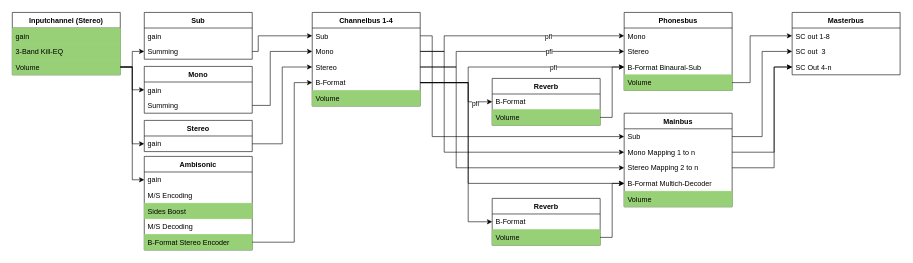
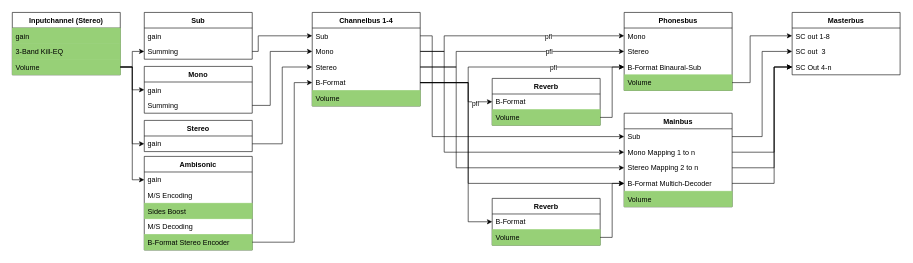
  <mxCell id="0" />
  <mxCell id="1" parent="0" />
  <mxCell id="2" value="Inputchannel (Stereo)" style="swimlane;fontStyle=1;align=center;verticalAlign=top;childLayout=stackLayout;horizontal=1;startSize=26;horizontalStack=0;resizeParent=1;resizeParentMax=0;resizeLast=0;collapsible=1;marginBottom=0;" vertex="1" parent="1"><mxGeometry x="20" y="20" width="180" height="104" as="geometry" /></mxCell>
  <mxCell id="3" value="gain" style="text;strokeColor=#97D077;fillColor=#97D077;align=left;verticalAlign=top;spacingLeft=4;spacingRight=4;overflow=hidden;rotatable=0;points=[[0,0.5],[1,0.5]];portConstraint=eastwest;" vertex="1" parent="2"><mxGeometry y="26" width="180" height="26" as="geometry" /></mxCell>
  <mxCell id="4" value="3-Band Kill-EQ" style="text;strokeColor=#97D077;fillColor=#97D077;align=left;verticalAlign=top;spacingLeft=4;spacingRight=4;overflow=hidden;rotatable=0;points=[[0,0.5],[1,0.5]];portConstraint=eastwest;" vertex="1" parent="2"><mxGeometry y="52" width="180" height="26" as="geometry" /></mxCell>
  <mxCell id="5" value="Volume" style="text;strokeColor=#97D077;fillColor=#97D077;align=left;verticalAlign=top;spacingLeft=4;spacingRight=4;overflow=hidden;rotatable=0;points=[[0,0.5],[1,0.5]];portConstraint=eastwest;" vertex="1" parent="2"><mxGeometry y="78" width="180" height="26" as="geometry" /></mxCell>
  <mxCell id="6" value="Mono" style="swimlane;fontStyle=1;align=center;verticalAlign=top;childLayout=stackLayout;horizontal=1;startSize=26;horizontalStack=0;resizeParent=1;resizeParentMax=0;resizeLast=0;collapsible=1;marginBottom=0;" vertex="1" parent="1"><mxGeometry x="240" y="110" width="180" height="78" as="geometry" /></mxCell>
  <mxCell id="7" value="gain" style="text;strokeColor=none;fillColor=none;align=left;verticalAlign=top;spacingLeft=4;spacingRight=4;overflow=hidden;rotatable=0;points=[[0,0.5],[1,0.5]];portConstraint=eastwest;" vertex="1" parent="6"><mxGeometry y="26" width="180" height="26" as="geometry" /></mxCell>
  <mxCell id="8" value="Summing" style="text;strokeColor=none;fillColor=none;align=left;verticalAlign=top;spacingLeft=4;spacingRight=4;overflow=hidden;rotatable=0;points=[[0,0.5],[1,0.5]];portConstraint=eastwest;" vertex="1" parent="6"><mxGeometry y="52" width="180" height="26" as="geometry" /></mxCell>
  <mxCell id="9" value="" style="edgeStyle=orthogonalEdgeStyle;rounded=0;orthogonalLoop=1;jettySize=auto;html=1;entryX=0;entryY=0.5;entryDx=0;entryDy=0;" edge="1" parent="1" source="5" target="7"><mxGeometry relative="1" as="geometry" /></mxCell>
  <mxCell id="10" value="Stereo" style="swimlane;fontStyle=1;align=center;verticalAlign=top;childLayout=stackLayout;horizontal=1;startSize=26;horizontalStack=0;resizeParent=1;resizeParentMax=0;resizeLast=0;collapsible=1;marginBottom=0;" vertex="1" parent="1"><mxGeometry x="240" y="200" width="180" height="52" as="geometry" /></mxCell>
  <mxCell id="11" value="gain" style="text;strokeColor=none;fillColor=none;align=left;verticalAlign=top;spacingLeft=4;spacingRight=4;overflow=hidden;rotatable=0;points=[[0,0.5],[1,0.5]];portConstraint=eastwest;" vertex="1" parent="10"><mxGeometry y="26" width="180" height="26" as="geometry" /></mxCell>
  <mxCell id="12" style="edgeStyle=orthogonalEdgeStyle;rounded=0;orthogonalLoop=1;jettySize=auto;html=1;entryX=0;entryY=0.5;entryDx=0;entryDy=0;" edge="1" parent="1" source="5" target="11"><mxGeometry relative="1" as="geometry" /></mxCell>
  <mxCell id="13" value="Ambisonic" style="swimlane;fontStyle=1;align=center;verticalAlign=top;childLayout=stackLayout;horizontal=1;startSize=26;horizontalStack=0;resizeParent=1;resizeParentMax=0;resizeLast=0;collapsible=1;marginBottom=0;" vertex="1" parent="1"><mxGeometry x="240" y="260" width="180" height="156" as="geometry" /></mxCell>
  <mxCell id="14" value="gain" style="text;strokeColor=none;fillColor=none;align=left;verticalAlign=top;spacingLeft=4;spacingRight=4;overflow=hidden;rotatable=0;points=[[0,0.5],[1,0.5]];portConstraint=eastwest;" vertex="1" parent="13"><mxGeometry y="26" width="180" height="26" as="geometry" /></mxCell>
  <mxCell id="15" value="M/S Encoding" style="text;strokeColor=none;fillColor=none;align=left;verticalAlign=top;spacingLeft=4;spacingRight=4;overflow=hidden;rotatable=0;points=[[0,0.5],[1,0.5]];portConstraint=eastwest;" vertex="1" parent="13"><mxGeometry y="52" width="180" height="26" as="geometry" /></mxCell>
  <mxCell id="16" value="Sides Boost" style="text;strokeColor=#97D077;fillColor=#97D077;align=left;verticalAlign=top;spacingLeft=4;spacingRight=4;overflow=hidden;rotatable=0;points=[[0,0.5],[1,0.5]];portConstraint=eastwest;" vertex="1" parent="13"><mxGeometry y="78" width="180" height="26" as="geometry" /></mxCell>
  <mxCell id="17" value="M/S Decoding" style="text;strokeColor=none;fillColor=none;align=left;verticalAlign=top;spacingLeft=4;spacingRight=4;overflow=hidden;rotatable=0;points=[[0,0.5],[1,0.5]];portConstraint=eastwest;" vertex="1" parent="13"><mxGeometry y="104" width="180" height="26" as="geometry" /></mxCell>
  <mxCell id="18" value="B-Format Stereo Encoder" style="text;strokeColor=#97D077;fillColor=#97D077;align=left;verticalAlign=top;spacingLeft=4;spacingRight=4;overflow=hidden;rotatable=0;points=[[0,0.5],[1,0.5]];portConstraint=eastwest;" vertex="1" parent="13"><mxGeometry y="130" width="180" height="26" as="geometry" /></mxCell>
  <mxCell id="19" style="edgeStyle=orthogonalEdgeStyle;rounded=0;orthogonalLoop=1;jettySize=auto;html=1;entryX=0;entryY=0.5;entryDx=0;entryDy=0;" edge="1" parent="1" source="5" target="14"><mxGeometry relative="1" as="geometry" /></mxCell>
  <mxCell id="20" value="Channelbus 1-4" style="swimlane;fontStyle=1;align=center;verticalAlign=top;childLayout=stackLayout;horizontal=1;startSize=26;horizontalStack=0;resizeParent=1;resizeParentMax=0;resizeLast=0;collapsible=1;marginBottom=0;" vertex="1" parent="1"><mxGeometry x="520" y="20" width="180" height="156" as="geometry" /></mxCell>
  <mxCell id="21" value="Sub" style="text;strokeColor=none;fillColor=none;align=left;verticalAlign=top;spacingLeft=4;spacingRight=4;overflow=hidden;rotatable=0;points=[[0,0.5],[1,0.5]];portConstraint=eastwest;" vertex="1" parent="20"><mxGeometry y="26" width="180" height="26" as="geometry" /></mxCell>
  <mxCell id="22" value="Mono" style="text;strokeColor=none;fillColor=none;align=left;verticalAlign=top;spacingLeft=4;spacingRight=4;overflow=hidden;rotatable=0;points=[[0,0.5],[1,0.5]];portConstraint=eastwest;" vertex="1" parent="20"><mxGeometry y="52" width="180" height="26" as="geometry" /></mxCell>
  <mxCell id="23" value="Stereo" style="text;strokeColor=none;fillColor=none;align=left;verticalAlign=top;spacingLeft=4;spacingRight=4;overflow=hidden;rotatable=0;points=[[0,0.5],[1,0.5]];portConstraint=eastwest;" vertex="1" parent="20"><mxGeometry y="78" width="180" height="26" as="geometry" /></mxCell>
  <mxCell id="24" value="B-Format" style="text;strokeColor=none;fillColor=none;align=left;verticalAlign=top;spacingLeft=4;spacingRight=4;overflow=hidden;rotatable=0;points=[[0,0.5],[1,0.5]];portConstraint=eastwest;" vertex="1" parent="20"><mxGeometry y="104" width="180" height="26" as="geometry" /></mxCell>
  <mxCell id="25" value="Volume" style="text;strokeColor=#97D077;fillColor=#97D077;align=left;verticalAlign=top;spacingLeft=4;spacingRight=4;overflow=hidden;rotatable=0;points=[[0,0.5],[1,0.5]];portConstraint=eastwest;" vertex="1" parent="20"><mxGeometry y="130" width="180" height="26" as="geometry" /></mxCell>
  <mxCell id="26" value="Sub" style="swimlane;fontStyle=1;align=center;verticalAlign=top;childLayout=stackLayout;horizontal=1;startSize=26;horizontalStack=0;resizeParent=1;resizeParentMax=0;resizeLast=0;collapsible=1;marginBottom=0;" vertex="1" parent="1"><mxGeometry x="240" y="20" width="180" height="78" as="geometry" /></mxCell>
  <mxCell id="27" value="gain" style="text;strokeColor=none;fillColor=none;align=left;verticalAlign=top;spacingLeft=4;spacingRight=4;overflow=hidden;rotatable=0;points=[[0,0.5],[1,0.5]];portConstraint=eastwest;" vertex="1" parent="26"><mxGeometry y="26" width="180" height="26" as="geometry" /></mxCell>
  <mxCell id="28" value="Summing" style="text;strokeColor=none;fillColor=none;align=left;verticalAlign=top;spacingLeft=4;spacingRight=4;overflow=hidden;rotatable=0;points=[[0,0.5],[1,0.5]];portConstraint=eastwest;" vertex="1" parent="26"><mxGeometry y="52" width="180" height="26" as="geometry" /></mxCell>
  <mxCell id="29" style="edgeStyle=orthogonalEdgeStyle;rounded=0;orthogonalLoop=1;jettySize=auto;html=1;entryX=0;entryY=0.5;entryDx=0;entryDy=0;" edge="1" parent="1" source="5" target="28"><mxGeometry relative="1" as="geometry" /></mxCell>
  <mxCell id="30" style="edgeStyle=orthogonalEdgeStyle;rounded=0;orthogonalLoop=1;jettySize=auto;html=1;" edge="1" parent="1" source="28" target="21"><mxGeometry relative="1" as="geometry"><Array as="points"><mxPoint x="430" y="85" /><mxPoint x="430" y="59" /></Array></mxGeometry></mxCell>
  <mxCell id="31" style="edgeStyle=orthogonalEdgeStyle;rounded=0;orthogonalLoop=1;jettySize=auto;html=1;" edge="1" parent="1" source="8" target="22"><mxGeometry relative="1" as="geometry"><Array as="points"><mxPoint x="450" y="175" /><mxPoint x="450" y="85" /></Array></mxGeometry></mxCell>
  <mxCell id="32" style="edgeStyle=orthogonalEdgeStyle;rounded=0;orthogonalLoop=1;jettySize=auto;html=1;" edge="1" parent="1" source="11" target="23"><mxGeometry relative="1" as="geometry" /></mxCell>
  <mxCell id="33" style="edgeStyle=orthogonalEdgeStyle;rounded=0;orthogonalLoop=1;jettySize=auto;html=1;" edge="1" parent="1" source="18" target="24"><mxGeometry relative="1" as="geometry"><Array as="points"><mxPoint x="490" y="403" /><mxPoint x="490" y="137" /></Array></mxGeometry></mxCell>
  <mxCell id="34" value="Phonesbus" style="swimlane;fontStyle=1;align=center;verticalAlign=top;childLayout=stackLayout;horizontal=1;startSize=26;horizontalStack=0;resizeParent=1;resizeParentMax=0;resizeLast=0;collapsible=1;marginBottom=0;" vertex="1" parent="1"><mxGeometry x="1040" y="20" width="180" height="130" as="geometry" /></mxCell>
  <mxCell id="35" value="Mono" style="text;strokeColor=none;fillColor=none;align=left;verticalAlign=top;spacingLeft=4;spacingRight=4;overflow=hidden;rotatable=0;points=[[0,0.5],[1,0.5]];portConstraint=eastwest;" vertex="1" parent="34"><mxGeometry y="26" width="180" height="26" as="geometry" /></mxCell>
  <mxCell id="36" value="Stereo" style="text;strokeColor=none;fillColor=none;align=left;verticalAlign=top;spacingLeft=4;spacingRight=4;overflow=hidden;rotatable=0;points=[[0,0.5],[1,0.5]];portConstraint=eastwest;" vertex="1" parent="34"><mxGeometry y="52" width="180" height="26" as="geometry" /></mxCell>
  <mxCell id="37" value="B-Format Binaural-Sub" style="text;strokeColor=none;fillColor=none;align=left;verticalAlign=top;spacingLeft=4;spacingRight=4;overflow=hidden;rotatable=0;points=[[0,0.5],[1,0.5]];portConstraint=eastwest;" vertex="1" parent="34"><mxGeometry y="78" width="180" height="26" as="geometry" /></mxCell>
  <mxCell id="38" value="Volume" style="text;strokeColor=#97D077;fillColor=#97D077;align=left;verticalAlign=top;spacingLeft=4;spacingRight=4;overflow=hidden;rotatable=0;points=[[0,0.5],[1,0.5]];portConstraint=eastwest;" vertex="1" parent="34"><mxGeometry y="104" width="180" height="26" as="geometry" /></mxCell>
  <mxCell id="39" value="Mainbus" style="swimlane;fontStyle=1;align=center;verticalAlign=top;childLayout=stackLayout;horizontal=1;startSize=26;horizontalStack=0;resizeParent=1;resizeParentMax=0;resizeLast=0;collapsible=1;marginBottom=0;" vertex="1" parent="1"><mxGeometry x="1040" y="188" width="180" height="156" as="geometry" /></mxCell>
  <mxCell id="40" value="Sub" style="text;strokeColor=none;fillColor=none;align=left;verticalAlign=top;spacingLeft=4;spacingRight=4;overflow=hidden;rotatable=0;points=[[0,0.5],[1,0.5]];portConstraint=eastwest;" vertex="1" parent="39"><mxGeometry y="26" width="180" height="26" as="geometry" /></mxCell>
  <mxCell id="41" value="Mono Mapping 1 to n" style="text;strokeColor=none;fillColor=none;align=left;verticalAlign=top;spacingLeft=4;spacingRight=4;overflow=hidden;rotatable=0;points=[[0,0.5],[1,0.5]];portConstraint=eastwest;" vertex="1" parent="39"><mxGeometry y="52" width="180" height="26" as="geometry" /></mxCell>
  <mxCell id="42" value="Stereo Mapping 2 to n" style="text;strokeColor=none;fillColor=none;align=left;verticalAlign=top;spacingLeft=4;spacingRight=4;overflow=hidden;rotatable=0;points=[[0,0.5],[1,0.5]];portConstraint=eastwest;" vertex="1" parent="39"><mxGeometry y="78" width="180" height="26" as="geometry" /></mxCell>
  <mxCell id="43" value="B-Format Multich-Decoder" style="text;strokeColor=none;fillColor=none;align=left;verticalAlign=top;spacingLeft=4;spacingRight=4;overflow=hidden;rotatable=0;points=[[0,0.5],[1,0.5]];portConstraint=eastwest;" vertex="1" parent="39"><mxGeometry y="104" width="180" height="26" as="geometry" /></mxCell>
  <mxCell id="44" value="Volume" style="text;strokeColor=#97D077;fillColor=#97D077;align=left;verticalAlign=top;spacingLeft=4;spacingRight=4;overflow=hidden;rotatable=0;points=[[0,0.5],[1,0.5]];portConstraint=eastwest;" vertex="1" parent="39"><mxGeometry y="130" width="180" height="26" as="geometry" /></mxCell>
  <mxCell id="45" value="Masterbus" style="swimlane;fontStyle=1;align=center;verticalAlign=top;childLayout=stackLayout;horizontal=1;startSize=26;horizontalStack=0;resizeParent=1;resizeParentMax=0;resizeLast=0;collapsible=1;marginBottom=0;" vertex="1" parent="1"><mxGeometry x="1320" y="20" width="180" height="104" as="geometry" /></mxCell>
  <mxCell id="46" value="SC out 1-8" style="text;strokeColor=none;fillColor=none;align=left;verticalAlign=top;spacingLeft=4;spacingRight=4;overflow=hidden;rotatable=0;points=[[0,0.5],[1,0.5]];portConstraint=eastwest;" vertex="1" parent="45"><mxGeometry y="26" width="180" height="26" as="geometry" /></mxCell>
  <mxCell id="47" value="SC out  3" style="text;strokeColor=none;fillColor=none;align=left;verticalAlign=top;spacingLeft=4;spacingRight=4;overflow=hidden;rotatable=0;points=[[0,0.5],[1,0.5]];portConstraint=eastwest;" vertex="1" parent="45"><mxGeometry y="52" width="180" height="26" as="geometry" /></mxCell>
  <mxCell id="48" value="SC Out 4-n" style="text;strokeColor=none;fillColor=none;align=left;verticalAlign=top;spacingLeft=4;spacingRight=4;overflow=hidden;rotatable=0;points=[[0,0.5],[1,0.5]];portConstraint=eastwest;" vertex="1" parent="45"><mxGeometry y="78" width="180" height="26" as="geometry" /></mxCell>
  <mxCell id="49" style="edgeStyle=orthogonalEdgeStyle;rounded=0;orthogonalLoop=1;jettySize=auto;html=1;" edge="1" parent="1" source="22" target="35"><mxGeometry relative="1" as="geometry"><Array as="points"><mxPoint x="740" y="85" /><mxPoint x="740" y="59" /></Array></mxGeometry></mxCell>
  <mxCell id="50" value="pfl" style="edgeLabel;html=1;align=center;verticalAlign=middle;resizable=0;points=[];" vertex="1" connectable="0" parent="49"><mxGeometry x="0.306" relative="1" as="geometry"><mxPoint as="offset" /></mxGeometry></mxCell>
  <mxCell id="51" style="edgeStyle=orthogonalEdgeStyle;rounded=0;orthogonalLoop=1;jettySize=auto;html=1;" edge="1" parent="1" source="23" target="36"><mxGeometry relative="1" as="geometry"><Array as="points"><mxPoint x="760" y="111" /><mxPoint x="760" y="85" /></Array></mxGeometry></mxCell>
  <mxCell id="52" value="pfl" style="edgeLabel;html=1;align=center;verticalAlign=middle;resizable=0;points=[];" vertex="1" connectable="0" parent="51"><mxGeometry x="0.311" relative="1" as="geometry"><mxPoint as="offset" /></mxGeometry></mxCell>
  <mxCell id="53" style="edgeStyle=orthogonalEdgeStyle;rounded=0;orthogonalLoop=1;jettySize=auto;html=1;" edge="1" parent="1" source="24" target="37"><mxGeometry relative="1" as="geometry"><Array as="points"><mxPoint x="780" y="137" /><mxPoint x="780" y="111" /></Array></mxGeometry></mxCell>
  <mxCell id="54" value="pfl" style="edgeLabel;html=1;align=center;verticalAlign=middle;resizable=0;points=[];" vertex="1" connectable="0" parent="53"><mxGeometry x="0.35" y="-1" relative="1" as="geometry"><mxPoint as="offset" /></mxGeometry></mxCell>
  <mxCell id="55" style="edgeStyle=orthogonalEdgeStyle;rounded=0;orthogonalLoop=1;jettySize=auto;html=1;" edge="1" parent="1" source="22" target="41"><mxGeometry relative="1" as="geometry"><Array as="points"><mxPoint x="740" y="85" /><mxPoint x="740" y="253" /></Array></mxGeometry></mxCell>
  <mxCell id="56" style="edgeStyle=orthogonalEdgeStyle;rounded=0;orthogonalLoop=1;jettySize=auto;html=1;" edge="1" parent="1" source="21" target="40"><mxGeometry relative="1" as="geometry"><Array as="points"><mxPoint x="720" y="59" /><mxPoint x="720" y="227" /></Array></mxGeometry></mxCell>
  <mxCell id="57" style="edgeStyle=orthogonalEdgeStyle;rounded=0;orthogonalLoop=1;jettySize=auto;html=1;" edge="1" parent="1" source="23" target="42"><mxGeometry relative="1" as="geometry"><Array as="points"><mxPoint x="760" y="111" /><mxPoint x="760" y="279" /></Array></mxGeometry></mxCell>
  <mxCell id="58" style="edgeStyle=orthogonalEdgeStyle;rounded=0;orthogonalLoop=1;jettySize=auto;html=1;" edge="1" parent="1" source="24" target="43"><mxGeometry relative="1" as="geometry"><Array as="points"><mxPoint x="780" y="137" /><mxPoint x="780" y="305" /></Array></mxGeometry></mxCell>
  <mxCell id="59" value="Reverb" style="swimlane;fontStyle=1;align=center;verticalAlign=top;childLayout=stackLayout;horizontal=1;startSize=26;horizontalStack=0;resizeParent=1;resizeParentMax=0;resizeLast=0;collapsible=1;marginBottom=0;" vertex="1" parent="1"><mxGeometry x="820" y="330" width="180" height="78" as="geometry" /></mxCell>
  <mxCell id="60" value="B-Format" style="text;strokeColor=none;fillColor=none;align=left;verticalAlign=top;spacingLeft=4;spacingRight=4;overflow=hidden;rotatable=0;points=[[0,0.5],[1,0.5]];portConstraint=eastwest;" vertex="1" parent="59"><mxGeometry y="26" width="180" height="26" as="geometry" /></mxCell>
  <mxCell id="61" value="Volume" style="text;strokeColor=#97D077;fillColor=#97D077;align=left;verticalAlign=top;spacingLeft=4;spacingRight=4;overflow=hidden;rotatable=0;points=[[0,0.5],[1,0.5]];portConstraint=eastwest;" vertex="1" parent="59"><mxGeometry y="52" width="180" height="26" as="geometry" /></mxCell>
  <mxCell id="62" value="Reverb" style="swimlane;fontStyle=1;align=center;verticalAlign=top;childLayout=stackLayout;horizontal=1;startSize=26;horizontalStack=0;resizeParent=1;resizeParentMax=0;resizeLast=0;collapsible=1;marginBottom=0;" vertex="1" parent="1"><mxGeometry x="820" y="130" width="180" height="78" as="geometry" /></mxCell>
  <mxCell id="63" value="B-Format" style="text;strokeColor=none;fillColor=none;align=left;verticalAlign=top;spacingLeft=4;spacingRight=4;overflow=hidden;rotatable=0;points=[[0,0.5],[1,0.5]];portConstraint=eastwest;" vertex="1" parent="62"><mxGeometry y="26" width="180" height="26" as="geometry" /></mxCell>
  <mxCell id="64" value="Volume" style="text;strokeColor=#97D077;fillColor=#97D077;align=left;verticalAlign=top;spacingLeft=4;spacingRight=4;overflow=hidden;rotatable=0;points=[[0,0.5],[1,0.5]];portConstraint=eastwest;" vertex="1" parent="62"><mxGeometry y="52" width="180" height="26" as="geometry" /></mxCell>
  <mxCell id="65" style="edgeStyle=orthogonalEdgeStyle;rounded=0;orthogonalLoop=1;jettySize=auto;html=1;" edge="1" parent="1" source="24" target="60"><mxGeometry relative="1" as="geometry"><Array as="points"><mxPoint x="780" y="137" /><mxPoint x="780" y="369" /></Array></mxGeometry></mxCell>
  <mxCell id="66" style="edgeStyle=orthogonalEdgeStyle;rounded=0;orthogonalLoop=1;jettySize=auto;html=1;" edge="1" parent="1" source="64" target="37"><mxGeometry relative="1" as="geometry" /></mxCell>
  <mxCell id="67" style="edgeStyle=orthogonalEdgeStyle;rounded=0;orthogonalLoop=1;jettySize=auto;html=1;" edge="1" parent="1" source="24" target="63"><mxGeometry relative="1" as="geometry"><Array as="points"><mxPoint x="780" y="137" /><mxPoint x="780" y="169" /></Array></mxGeometry></mxCell>
  <mxCell id="68" value="pfl" style="edgeLabel;html=1;align=center;verticalAlign=middle;resizable=0;points=[];" vertex="1" connectable="0" parent="67"><mxGeometry x="0.618" y="-3" relative="1" as="geometry"><mxPoint as="offset" /></mxGeometry></mxCell>
  <mxCell id="69" style="edgeStyle=orthogonalEdgeStyle;rounded=0;orthogonalLoop=1;jettySize=auto;html=1;entryX=0;entryY=0.5;entryDx=0;entryDy=0;" edge="1" parent="1" source="61" target="43"><mxGeometry relative="1" as="geometry" /></mxCell>
  <mxCell id="70" style="edgeStyle=orthogonalEdgeStyle;rounded=0;orthogonalLoop=1;jettySize=auto;html=1;" edge="1" parent="1" source="38" target="46"><mxGeometry relative="1" as="geometry"><Array as="points"><mxPoint x="1250" y="137" /><mxPoint x="1250" y="59" /></Array></mxGeometry></mxCell>
  <mxCell id="71" style="edgeStyle=orthogonalEdgeStyle;rounded=0;orthogonalLoop=1;jettySize=auto;html=1;" edge="1" parent="1" source="40" target="47"><mxGeometry relative="1" as="geometry"><Array as="points"><mxPoint x="1270" y="227" /><mxPoint x="1270" y="85" /></Array></mxGeometry></mxCell>
+ <mxCell id="72" style="edgeStyle=orthogonalEdgeStyle;rounded=0;orthogonalLoop=1;jettySize=auto;html=1;" edge="1" parent="1" source="43" target="48"><mxGeometry relative="1" as="geometry"><Array as="points"><mxPoint x="1290" y="305" /><mxPoint x="1290" y="111" /></Array></mxGeometry></mxCell>
  <mxCell id="73" style="edgeStyle=orthogonalEdgeStyle;rounded=0;orthogonalLoop=1;jettySize=auto;html=1;entryX=0;entryY=0.5;entryDx=0;entryDy=0;" edge="1" parent="1" source="42" target="48"><mxGeometry relative="1" as="geometry"><Array as="points"><mxPoint x="1290" y="279" /><mxPoint x="1290" y="111" /></Array></mxGeometry></mxCell>
  <mxCell id="74" style="edgeStyle=orthogonalEdgeStyle;rounded=0;orthogonalLoop=1;jettySize=auto;html=1;" edge="1" parent="1" source="41" target="48"><mxGeometry relative="1" as="geometry"><Array as="points"><mxPoint x="1290" y="253" /><mxPoint x="1290" y="111" /></Array></mxGeometry></mxCell>
